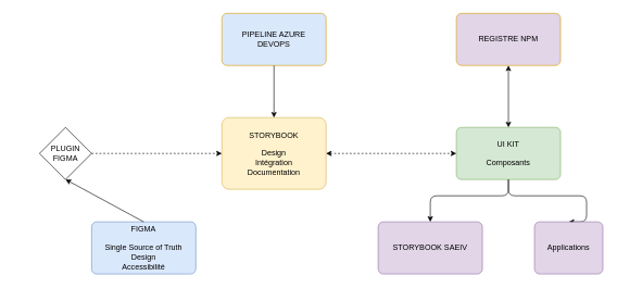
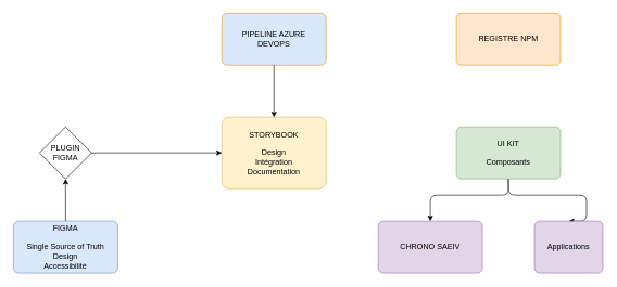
  <mxCell id="0" />
  <mxCell id="1" parent="0" />
- <mxCell id="2" value="FIGMA&lt;br&gt;&lt;br&gt;Single Source of Truth&lt;br&gt;Design&lt;br&gt;Accessibilité" style="rounded=1;whiteSpace=wrap;html=1;arcSize=10;fillColor=#dae8fc;strokeColor=#6c8ebf;" vertex="1" parent="1"><mxGeometry x="140" y="340" width="160" height="80" as="geometry" /></mxCell>
+ <mxCell id="2" value="FIGMA&lt;br&gt;&lt;br&gt;Single Source of Truth&lt;br&gt;Design&lt;br&gt;Accessibilité" style="rounded=1;whiteSpace=wrap;html=1;arcSize=10;fillColor=#dae8fc;strokeColor=#6c8ebf;" vertex="1" parent="1"><mxGeometry x="20" y="340" width="160" height="80" as="geometry" /></mxCell>
  <mxCell id="3" value="STORYBOOK&lt;br&gt;&lt;br&gt;Design&lt;br&gt;Intégration&lt;br&gt;Documentation" style="rounded=1;whiteSpace=wrap;html=1;arcSize=10;fillColor=#fff2cc;strokeColor=#d6b656;" vertex="1" parent="1"><mxGeometry x="340" y="180" width="160" height="110" as="geometry" /></mxCell>
  <mxCell id="4" value="UI KIT&lt;br&gt;&lt;br&gt;Composants" style="rounded=1;whiteSpace=wrap;html=1;arcSize=10;fillColor=#d5e8d4;strokeColor=#82b366;" vertex="1" parent="1"><mxGeometry x="700" y="195" width="160" height="80" as="geometry" /></mxCell>
  <mxCell id="5" value="PIPELINE AZURE&lt;br&gt;DEVOPS" style="rounded=1;whiteSpace=wrap;html=1;arcSize=10;fillColor=#dae8fc;strokeColor=#d79b00;" vertex="1" parent="1"><mxGeometry x="340" y="20" width="160" height="80" as="geometry" /></mxCell>
  <mxCell id="6" value="" style="endArrow=classic;html=1;exitX=0.5;exitY=0;exitDx=0;exitDy=0;jumpStyle=line;shadow=0;rounded=1;jumpSize=6;endSize=6;fixDash=1;ignoreEdge=0;orthogonalLoop=0;orthogonal=0;comic=0;backgroundOutline=0;dashed=0;entryX=0.5;entryY=1;entryDx=0;entryDy=0;" edge="1" parent="1" source="2" target="15"><mxGeometry width="50" height="50" relative="1" as="geometry"><mxPoint x="420" y="320" as="sourcePoint" /><mxPoint x="180" y="290" as="targetPoint" /><Array as="points" /></mxGeometry></mxCell>
- <mxCell id="7" value="" style="endArrow=classic;startArrow=classic;html=1;entryX=0;entryY=0.5;entryDx=0;entryDy=0;exitX=1;exitY=0.5;exitDx=0;exitDy=0;dashed=1;" edge="1" parent="1" source="3" target="4"><mxGeometry width="50" height="50" relative="1" as="geometry"><mxPoint x="420" y="320" as="sourcePoint" /><mxPoint x="470" y="270" as="targetPoint" /></mxGeometry></mxCell>
  <mxCell id="8" value="" style="endArrow=classic;html=1;entryX=0.5;entryY=0;entryDx=0;entryDy=0;exitX=0.5;exitY=1;exitDx=0;exitDy=0;" edge="1" parent="1" source="5" target="3"><mxGeometry width="50" height="50" relative="1" as="geometry"><mxPoint x="420" y="320" as="sourcePoint" /><mxPoint x="470" y="270" as="targetPoint" /></mxGeometry></mxCell>
  <mxCell id="9" value="" style="endArrow=classic;html=1;exitX=0.5;exitY=1;exitDx=0;exitDy=0;entryX=0.5;entryY=0;entryDx=0;entryDy=0;" edge="1" parent="1" source="4" target="10"><mxGeometry width="50" height="50" relative="1" as="geometry"><mxPoint x="500" y="360" as="sourcePoint" /><mxPoint x="900" y="370" as="targetPoint" /><Array as="points"><mxPoint x="780" y="300" /><mxPoint x="900" y="300" /><mxPoint x="900" y="340" /></Array></mxGeometry></mxCell>
  <mxCell id="10" value="Applications" style="rounded=1;whiteSpace=wrap;html=1;arcSize=10;fillColor=#e1d5e7;strokeColor=#9673a6;" vertex="1" parent="1"><mxGeometry x="820" y="340" width="105" height="80" as="geometry" /></mxCell>
- <mxCell id="11" value="STORYBOOK SAEIV" style="rounded=1;whiteSpace=wrap;html=1;arcSize=10;fillColor=#e1d5e7;strokeColor=#9673a6;" vertex="1" parent="1"><mxGeometry x="580" y="340" width="160" height="80" as="geometry" /></mxCell>
+ <mxCell id="11" value="CHRONO SAEIV" style="rounded=1;whiteSpace=wrap;html=1;arcSize=10;fillColor=#e1d5e7;strokeColor=#9673a6;" vertex="1" parent="1"><mxGeometry x="580" y="340" width="160" height="80" as="geometry" /></mxCell>
  <mxCell id="12" value="" style="endArrow=classic;html=1;entryX=0.5;entryY=0;entryDx=0;entryDy=0;exitX=0.5;exitY=1;exitDx=0;exitDy=0;" edge="1" parent="1" source="4" target="11"><mxGeometry width="50" height="50" relative="1" as="geometry"><mxPoint x="740" y="310" as="sourcePoint" /><mxPoint x="630" y="350" as="targetPoint" /><Array as="points"><mxPoint x="780" y="300" /><mxPoint x="660" y="300" /><mxPoint x="660" y="340" /></Array></mxGeometry></mxCell>
- <mxCell id="13" value="REGISTRE NPM" style="rounded=1;whiteSpace=wrap;html=1;arcSize=10;fillColor=#e1d5e7;strokeColor=#d79b00;" vertex="1" parent="1"><mxGeometry x="700" y="20" width="160" height="80" as="geometry" /></mxCell>
- <mxCell id="14" value="" style="endArrow=classic;startArrow=classic;html=1;shadow=0;endSize=6;entryX=0.5;entryY=1;entryDx=0;entryDy=0;exitX=0.5;exitY=0;exitDx=0;exitDy=0;" edge="1" parent="1" source="4" target="13"><mxGeometry width="50" height="50" relative="1" as="geometry"><mxPoint x="750" y="180" as="sourcePoint" /><mxPoint x="800" y="130" as="targetPoint" /></mxGeometry></mxCell>
+ <mxCell id="13" value="REGISTRE NPM" style="rounded=1;whiteSpace=wrap;html=1;arcSize=10;fillColor=#ffe6cc;strokeColor=#d79b00;" vertex="1" parent="1"><mxGeometry x="700" y="20" width="160" height="80" as="geometry" /></mxCell>
  <mxCell id="15" value="PLUGIN FIGMA" style="rhombus;whiteSpace=wrap;html=1;" vertex="1" parent="1"><mxGeometry x="60" y="195" width="80" height="80" as="geometry" /></mxCell>
- <mxCell id="16" value="" style="endArrow=classic;html=1;exitX=1;exitY=0.5;exitDx=0;exitDy=0;jumpStyle=line;shadow=0;rounded=1;jumpSize=6;endSize=6;fixDash=1;ignoreEdge=0;orthogonalLoop=0;orthogonal=0;comic=0;backgroundOutline=0;dashed=1;entryX=0;entryY=0.5;entryDx=0;entryDy=0;" edge="1" parent="1" source="15" target="3"><mxGeometry width="50" height="50" relative="1" as="geometry"><mxPoint x="210" y="267.5" as="sourcePoint" /><mxPoint x="210" y="202.5" as="targetPoint" /><Array as="points" /></mxGeometry></mxCell>
+ <mxCell id="16" value="" style="endArrow=classic;html=1;exitX=1;exitY=0.5;exitDx=0;exitDy=0;jumpStyle=line;shadow=0;rounded=1;jumpSize=6;endSize=6;fixDash=1;ignoreEdge=0;orthogonalLoop=0;orthogonal=0;comic=0;backgroundOutline=0;dashed=0;entryX=0;entryY=0.5;entryDx=0;entryDy=0;" edge="1" parent="1" source="15" target="3"><mxGeometry width="50" height="50" relative="1" as="geometry"><mxPoint x="210" y="267.5" as="sourcePoint" /><mxPoint x="210" y="202.5" as="targetPoint" /><Array as="points" /></mxGeometry></mxCell>
